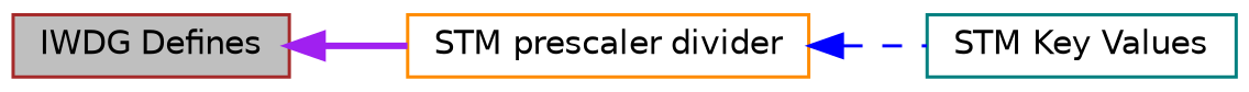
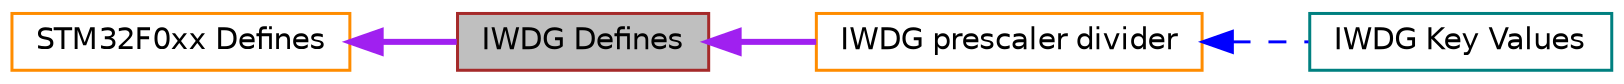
  digraph {
    rankdir=LR
    node [color=darkorange fillcolor=white fontname=Helvetica fontsize=10 shape=record style=filled]
    edge [color=purple dir=back fontname=Helvetica fontsize=10 labelfontname=Helvetica labelfontsize=10 shape=plaintext style=bold]
-   n1 [color=teal height=0.2 label="STM Key Values" width=0.4]
+   n1 [color=teal height=0.2 label="IWDG Key Values" width=0.4]
    n2 [color=brown fillcolor=grey75 fontcolor=black height=0.2 label="IWDG Defines" width=0.4]
-   n3 [height=0.2 label="STM prescaler divider" width=0.4]
+   n3 [height=0.2 label="IWDG prescaler divider" width=0.4]
+   n4 [height=0.2 label="STM32F0xx Defines" width=0.4]
    n2 -> n3
    n3 -> n1 [color=blue style=dashed]
+   n4 -> n2
  }
